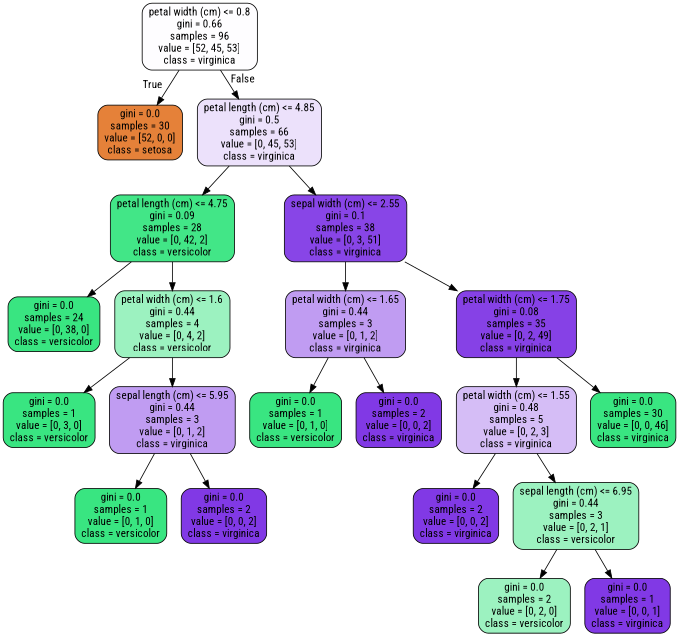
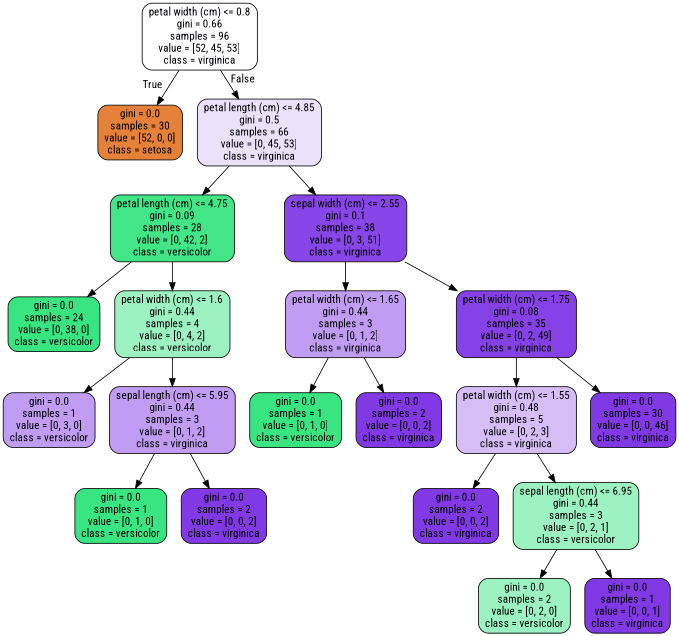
  digraph {
    fontname="Roboto Condensed"
    node [color=black fillcolor="#8139e5" fontname="Roboto Condensed" shape=box style="filled, rounded"]
    edge [fontname="Roboto Condensed"]
    n1 [fillcolor="#fefdff" label="petal width (cm) <= 0.8\ngini = 0.66\nsamples = 96\nvalue = [52, 45, 53]\nclass = virginica"]
    n2 [fillcolor="#e58139" label="gini = 0.0\nsamples = 30\nvalue = [52, 0, 0]\nclass = setosa"]
    n3 [fillcolor="#ece1fb" label="petal length (cm) <= 4.85\ngini = 0.5\nsamples = 66\nvalue = [0, 45, 53]\nclass = virginica"]
    n4 [fillcolor="#42e687" label="petal length (cm) <= 4.75\ngini = 0.09\nsamples = 28\nvalue = [0, 42, 2]\nclass = versicolor"]
    n5 [fillcolor="#8845e7" label="sepal width (cm) <= 2.55\ngini = 0.1\nsamples = 38\nvalue = [0, 3, 51]\nclass = virginica"]
    n6 [fillcolor="#39e581" label="gini = 0.0\nsamples = 24\nvalue = [0, 38, 0]\nclass = versicolor"]
    n7 [fillcolor="#9cf2c0" label="petal width (cm) <= 1.6\ngini = 0.44\nsamples = 4\nvalue = [0, 4, 2]\nclass = versicolor"]
    n8 [fillcolor="#c09cf2" label="petal width (cm) <= 1.65\ngini = 0.44\nsamples = 3\nvalue = [0, 1, 2]\nclass = virginica"]
    n9 [fillcolor="#8641e6" label="petal width (cm) <= 1.75\ngini = 0.08\nsamples = 35\nvalue = [0, 2, 49]\nclass = virginica"]
-   n10 [fillcolor="#39e581" label="gini = 0.0\nsamples = 1\nvalue = [0, 3, 0]\nclass = versicolor"]
+   n10 [fillcolor="#c09cf2" label="gini = 0.0\nsamples = 1\nvalue = [0, 3, 0]\nclass = versicolor"]
    n11 [fillcolor="#c09cf2" label="sepal length (cm) <= 5.95\ngini = 0.44\nsamples = 3\nvalue = [0, 1, 2]\nclass = virginica"]
    n12 [fillcolor="#39e581" label="gini = 0.0\nsamples = 1\nvalue = [0, 1, 0]\nclass = versicolor"]
    n13 [label="gini = 0.0\nsamples = 2\nvalue = [0, 0, 2]\nclass = virginica"]
    n14 [fillcolor="#39e581" label="gini = 0.0\nsamples = 1\nvalue = [0, 1, 0]\nclass = versicolor"]
    n15 [label="gini = 0.0\nsamples = 2\nvalue = [0, 0, 2]\nclass = virginica"]
    n16 [fillcolor="#d5bdf6" label="petal width (cm) <= 1.55\ngini = 0.48\nsamples = 5\nvalue = [0, 2, 3]\nclass = virginica"]
-   n17 [fillcolor="#39e581" label="gini = 0.0\nsamples = 30\nvalue = [0, 0, 46]\nclass = virginica"]
+   n17 [label="gini = 0.0\nsamples = 30\nvalue = [0, 0, 46]\nclass = virginica"]
    n18 [label="gini = 0.0\nsamples = 2\nvalue = [0, 0, 2]\nclass = virginica"]
    n19 [fillcolor="#9cf2c0" label="sepal length (cm) <= 6.95\ngini = 0.44\nsamples = 3\nvalue = [0, 2, 1]\nclass = versicolor"]
    n20 [fillcolor="#9cf2c0" label="gini = 0.0\nsamples = 2\nvalue = [0, 2, 0]\nclass = versicolor"]
    n21 [label="gini = 0.0\nsamples = 1\nvalue = [0, 0, 1]\nclass = virginica"]
    n1 -> n2 [headlabel=True labelangle=45 labeldistance=2.5]
    n1 -> n3 [headlabel=False labelangle=-45 labeldistance=2.5]
    n3 -> n4
    n3 -> n5
    n4 -> n6
    n4 -> n7
    n5 -> n8
    n5 -> n9
    n7 -> n10
    n7 -> n11
    n8 -> n14
    n8 -> n15
    n9 -> n16
    n9 -> n17
    n11 -> n12
    n11 -> n13
    n16 -> n18
    n16 -> n19
    n19 -> n20
    n19 -> n21
  }
